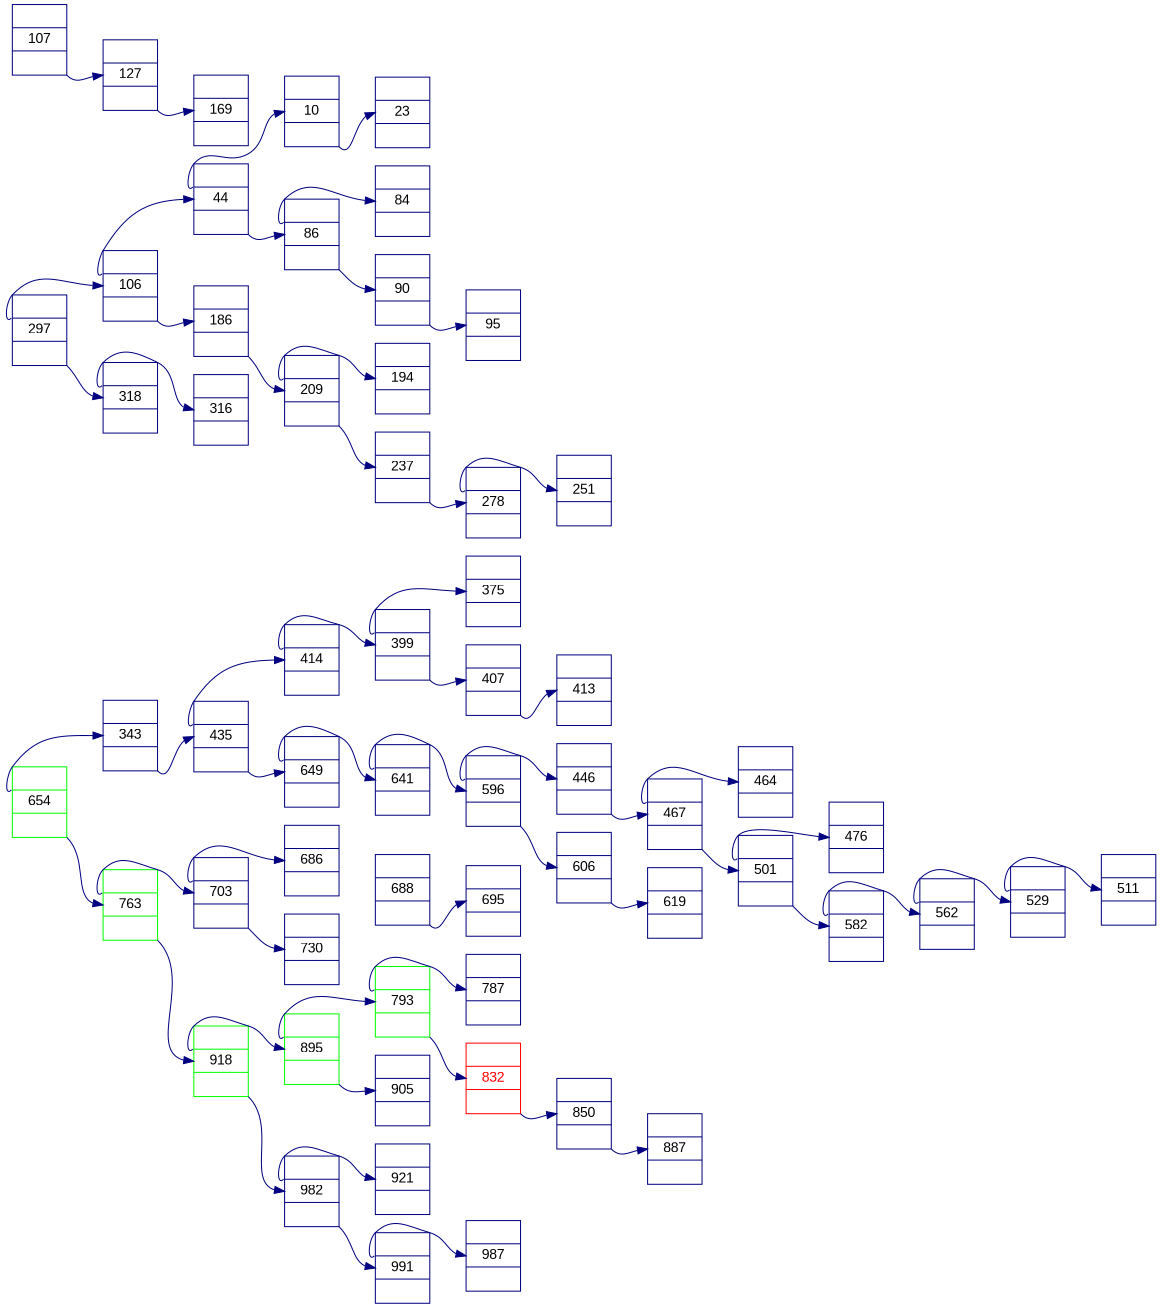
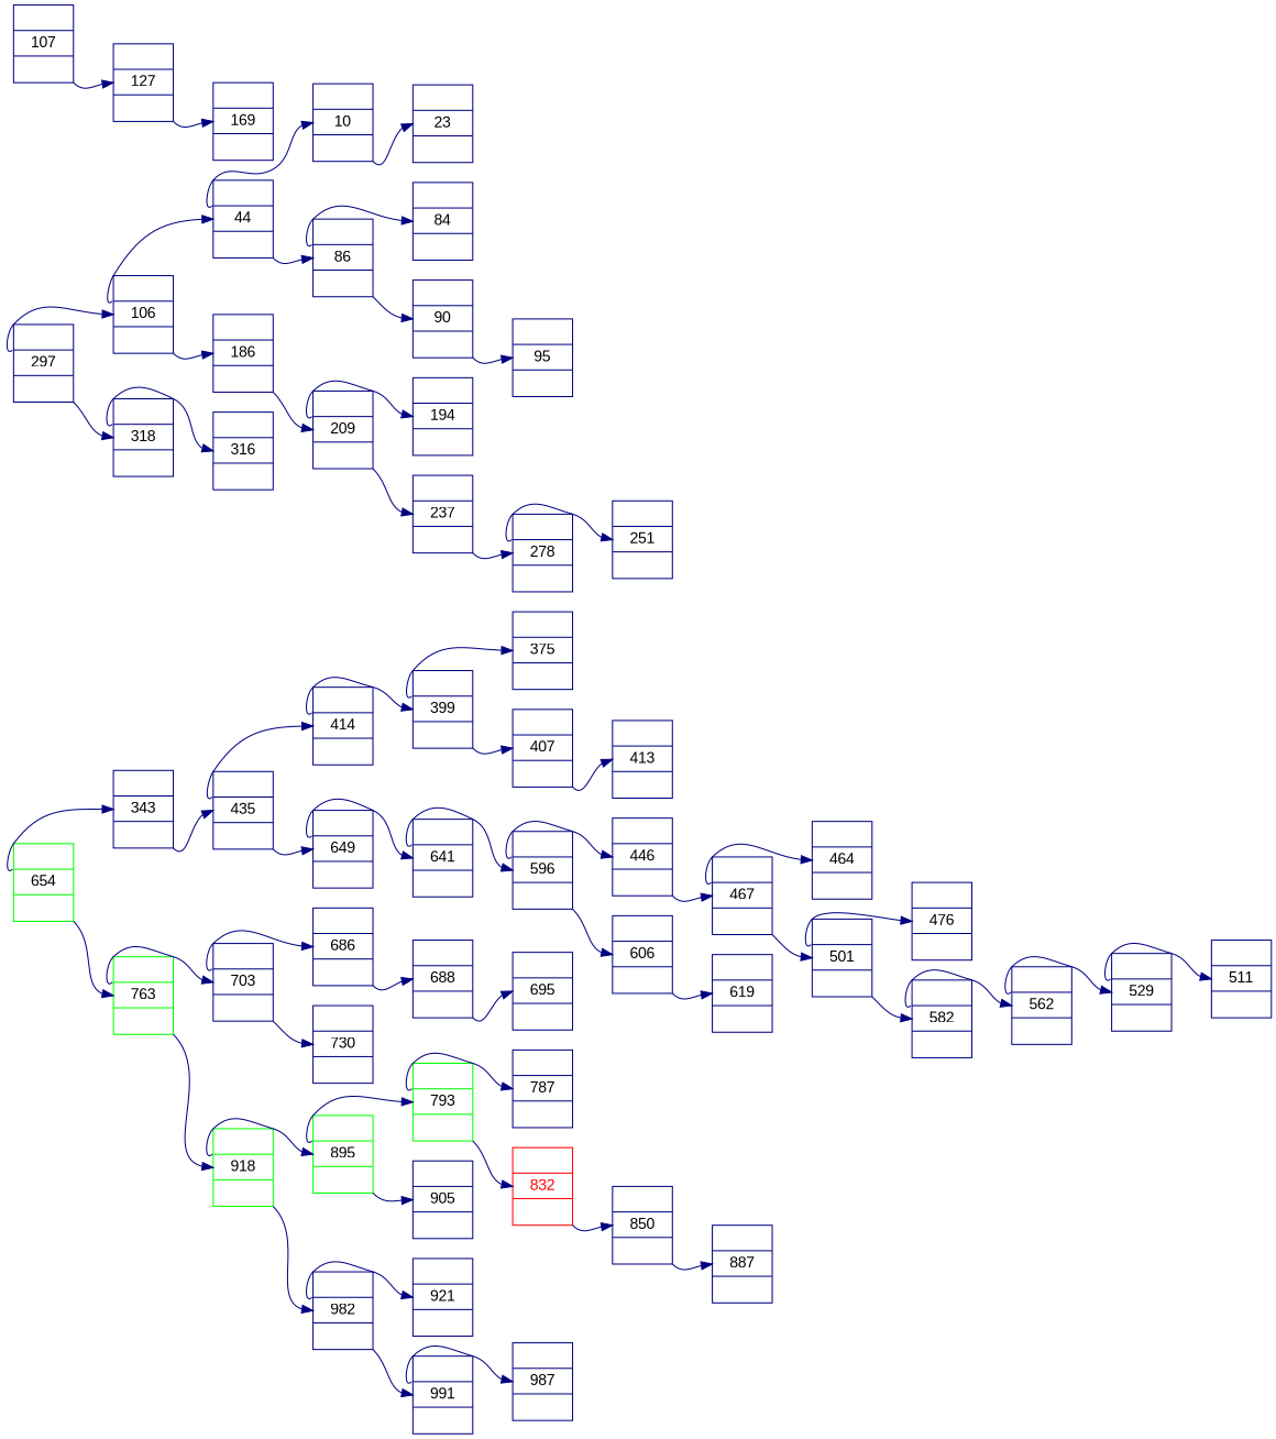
  digraph {
    fontname="Liberation Sans"
    rankdir=LR
    node [color=navy fontname="Liberation Sans" shape=record]
    edge [color=navy fontname="Liberation Sans" headport=d style=solid tailport="r:se"]
    n1 [color=green height=.1 label="<l> |<d>654|<r> "]
    n2 [height=.1 label="<l> |<d>343|<r> "]
    n3 [color=green height=.1 label="<l> |<d>763|<r> "]
    n4 [height=.1 label="<l> |<d>435|<r> "]
    n5 [height=.1 label="<l> |<d>703|<r> "]
    n6 [color=green height=.1 label="<l> |<d>918|<r> "]
    n7 [height=.1 label="<l> |<d>297|<r> "]
    n8 [height=.1 label="<l> |<d>106|<r> "]
    n9 [height=.1 label="<l> |<d>318|<r> "]
    n10 [height=.1 label="<l> |<d>414|<r> "]
    n11 [height=.1 label="<l> |<d>649|<r> "]
    n12 [height=.1 label="<l> |<d>44|<r> "]
    n13 [height=.1 label="<l> |<d>186|<r> "]
    n14 [height=.1 label="<l> |<d>316|<r> "]
    n15 [height=.1 label="<l> |<d>10|<r> "]
    n16 [height=.1 label="<l> |<d>86|<r> "]
    n17 [height=.1 label="<l> |<d>209|<r> "]
    n18 [height=.1 label="<l> |<d>23|<r> "]
    n19 [height=.1 label="<l> |<d>84|<r> "]
    n20 [height=.1 label="<l> |<d>90|<r> "]
    n21 [height=.1 label="<l> |<d>95|<r> "]
    n22 [height=.1 label="<l> |<d>107|<r> "]
    n23 [height=.1 label="<l> |<d>127|<r> "]
    n24 [height=.1 label="<l> |<d>194|<r> "]
    n25 [height=.1 label="<l> |<d>237|<r> "]
    n26 [height=.1 label="<l> |<d>169|<r> "]
    n27 [height=.1 label="<l> |<d>278|<r> "]
    n28 [height=.1 label="<l> |<d>251|<r> "]
    n29 [height=.1 label="<l> |<d>399|<r> "]
    n30 [height=.1 label="<l> |<d>641|<r> "]
    n31 [height=.1 label="<l> |<d>375|<r> "]
    n32 [height=.1 label="<l> |<d>407|<r> "]
    n33 [height=.1 label="<l> |<d>413|<r> "]
    n34 [height=.1 label="<l> |<d>596|<r> "]
    n35 [height=.1 label="<l> |<d>446|<r> "]
    n36 [height=.1 label="<l> |<d>606|<r> "]
    n37 [height=.1 label="<l> |<d>467|<r> "]
    n38 [height=.1 label="<l> |<d>619|<r> "]
    n39 [height=.1 label="<l> |<d>464|<r> "]
    n40 [height=.1 label="<l> |<d>501|<r> "]
    n41 [height=.1 label="<l> |<d>476|<r> "]
    n42 [height=.1 label="<l> |<d>582|<r> "]
    n43 [height=.1 label="<l> |<d>562|<r> "]
    n44 [height=.1 label="<l> |<d>529|<r> "]
    n45 [height=.1 label="<l> |<d>511|<r> "]
    n46 [height=.1 label="<l> |<d>686|<r> "]
    n47 [height=.1 label="<l> |<d>730|<r> "]
    n48 [color=green height=.1 label="<l> |<d>895|<r> "]
    n49 [height=.1 label="<l> |<d>982|<r> "]
    n50 [height=.1 label="<l> |<d>688|<r> "]
    n51 [height=.1 label="<l> |<d>695|<r> "]
    n52 [color=green height=.1 label="<l> |<d>793|<r> "]
    n53 [height=.1 label="<l> |<d>905|<r> "]
    n54 [height=.1 label="<l> |<d>921|<r> "]
    n55 [height=.1 label="<l> |<d>991|<r> "]
    n56 [height=.1 label="<l> |<d>787|<r> "]
    n57 [color=red fontcolor=red height=.1 label="<l> |<d>832|<r> "]
    n58 [height=.1 label="<l> |<d>850|<r> "]
    n59 [height=.1 label="<l> |<d>887|<r> "]
    n60 [height=.1 label="<l> |<d>987|<r> "]
    n1 -> n2 [tailport="l:sw"]
    n1 -> n3
    n2 -> n4
    n3 -> n5 [tailport="l:sw"]
    n3 -> n6
    n4 -> n10 [tailport="l:sw"]
    n4 -> n11
    n5 -> n46 [tailport="l:sw"]
    n5 -> n47
    n6 -> n48 [tailport="l:sw"]
    n6 -> n49
    n7 -> n8 [tailport="l:sw"]
    n7 -> n9
    n8 -> n12 [tailport="l:sw"]
    n8 -> n13
    n9 -> n14 [tailport="l:sw"]
    n10 -> n29 [tailport="l:sw"]
    n11 -> n30 [tailport="l:sw"]
    n12 -> n15 [tailport="l:sw"]
    n12 -> n16
    n13 -> n17
    n15 -> n18
    n16 -> n19 [tailport="l:sw"]
    n16 -> n20
    n17 -> n24 [tailport="l:sw"]
    n17 -> n25
    n20 -> n21
    n22 -> n23
    n23 -> n26
    n25 -> n27
    n27 -> n28 [tailport="l:sw"]
    n29 -> n31 [tailport="l:sw"]
    n29 -> n32
    n30 -> n34 [tailport="l:sw"]
    n32 -> n33
    n34 -> n35 [tailport="l:sw"]
    n34 -> n36
    n35 -> n37
    n36 -> n38
    n37 -> n39 [tailport="l:sw"]
    n37 -> n40
    n40 -> n41 [tailport="l:sw"]
    n40 -> n42
    n42 -> n43 [tailport="l:sw"]
    n43 -> n44 [tailport="l:sw"]
    n44 -> n45 [tailport="l:sw"]
+   n46 -> n50
    n48 -> n52 [tailport="l:sw"]
    n48 -> n53
    n49 -> n54 [tailport="l:sw"]
    n49 -> n55
    n50 -> n51
    n52 -> n56 [tailport="l:sw"]
    n52 -> n57
    n55 -> n60 [tailport="l:sw"]
    n57 -> n58
    n58 -> n59
  }
